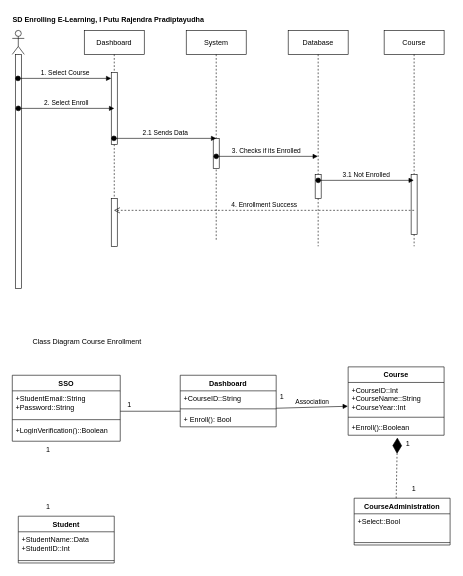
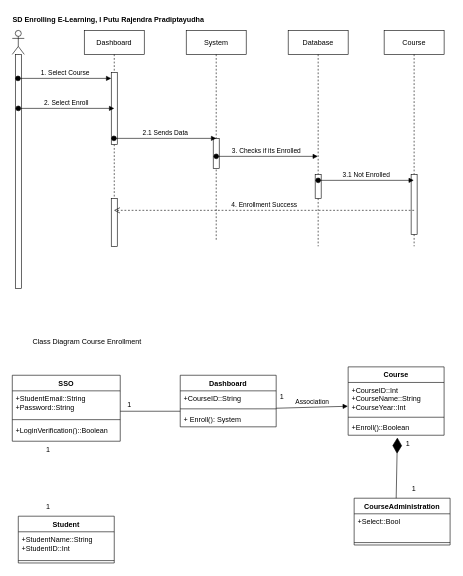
  <mxCell id="0" />
  <mxCell id="1" parent="0" />
  <mxCell id="2" value="" style="shape=umlLifeline;perimeter=lifelinePerimeter;whiteSpace=wrap;html=1;container=1;dropTarget=0;collapsible=0;recursiveResize=0;outlineConnect=0;portConstraint=eastwest;newEdgeStyle={&quot;curved&quot;:0,&quot;rounded&quot;:0};participant=umlActor;" parent="1" vertex="1"><mxGeometry x="20" y="50" width="20" height="430" as="geometry" /></mxCell>
  <mxCell id="3" value="" style="html=1;points=[[0,0,0,0,5],[0,1,0,0,-5],[1,0,0,0,5],[1,1,0,0,-5]];perimeter=orthogonalPerimeter;outlineConnect=0;targetShapes=umlLifeline;portConstraint=eastwest;newEdgeStyle={&quot;curved&quot;:0,&quot;rounded&quot;:0};" parent="2" vertex="1"><mxGeometry x="5" y="40" width="10" height="390" as="geometry" /></mxCell>
  <mxCell id="4" value="Dashboard" style="shape=umlLifeline;perimeter=lifelinePerimeter;whiteSpace=wrap;html=1;container=1;dropTarget=0;collapsible=0;recursiveResize=0;outlineConnect=0;portConstraint=eastwest;newEdgeStyle={&quot;curved&quot;:0,&quot;rounded&quot;:0};" parent="1" vertex="1"><mxGeometry x="140" y="50" width="100" height="360" as="geometry" /></mxCell>
  <mxCell id="5" value="" style="html=1;points=[[0,0,0,0,5],[0,1,0,0,-5],[1,0,0,0,5],[1,1,0,0,-5]];perimeter=orthogonalPerimeter;outlineConnect=0;targetShapes=umlLifeline;portConstraint=eastwest;newEdgeStyle={&quot;curved&quot;:0,&quot;rounded&quot;:0};" vertex="1" parent="4"><mxGeometry x="45" y="70" width="10" height="120" as="geometry" /></mxCell>
  <mxCell id="6" value="" style="html=1;points=[[0,0,0,0,5],[0,1,0,0,-5],[1,0,0,0,5],[1,1,0,0,-5]];perimeter=orthogonalPerimeter;outlineConnect=0;targetShapes=umlLifeline;portConstraint=eastwest;newEdgeStyle={&quot;curved&quot;:0,&quot;rounded&quot;:0};" vertex="1" parent="4"><mxGeometry x="45" y="280" width="10" height="80" as="geometry" /></mxCell>
  <mxCell id="7" value="System" style="shape=umlLifeline;perimeter=lifelinePerimeter;whiteSpace=wrap;html=1;container=1;dropTarget=0;collapsible=0;recursiveResize=0;outlineConnect=0;portConstraint=eastwest;newEdgeStyle={&quot;curved&quot;:0,&quot;rounded&quot;:0};" parent="1" vertex="1"><mxGeometry x="310" y="50" width="100" height="350" as="geometry" /></mxCell>
  <mxCell id="8" value="" style="html=1;points=[[0,0,0,0,5],[0,1,0,0,-5],[1,0,0,0,5],[1,1,0,0,-5]];perimeter=orthogonalPerimeter;outlineConnect=0;targetShapes=umlLifeline;portConstraint=eastwest;newEdgeStyle={&quot;curved&quot;:0,&quot;rounded&quot;:0};" vertex="1" parent="7"><mxGeometry x="45" y="180" width="10" height="50" as="geometry" /></mxCell>
  <mxCell id="9" value="Database" style="shape=umlLifeline;perimeter=lifelinePerimeter;whiteSpace=wrap;html=1;container=1;dropTarget=0;collapsible=0;recursiveResize=0;outlineConnect=0;portConstraint=eastwest;newEdgeStyle={&quot;curved&quot;:0,&quot;rounded&quot;:0};" parent="1" vertex="1"><mxGeometry x="480" y="50" width="100" height="360" as="geometry" /></mxCell>
  <mxCell id="10" value="" style="html=1;points=[[0,0,0,0,5],[0,1,0,0,-5],[1,0,0,0,5],[1,1,0,0,-5]];perimeter=orthogonalPerimeter;outlineConnect=0;targetShapes=umlLifeline;portConstraint=eastwest;newEdgeStyle={&quot;curved&quot;:0,&quot;rounded&quot;:0};" vertex="1" parent="9"><mxGeometry x="45" y="240" width="10" height="40" as="geometry" /></mxCell>
  <mxCell id="11" value="Course" style="shape=umlLifeline;perimeter=lifelinePerimeter;whiteSpace=wrap;html=1;container=1;dropTarget=0;collapsible=0;recursiveResize=0;outlineConnect=0;portConstraint=eastwest;newEdgeStyle={&quot;curved&quot;:0,&quot;rounded&quot;:0};" parent="1" vertex="1"><mxGeometry x="640" y="50" width="100" height="360" as="geometry" /></mxCell>
  <mxCell id="12" value="" style="html=1;points=[[0,0,0,0,5],[0,1,0,0,-5],[1,0,0,0,5],[1,1,0,0,-5]];perimeter=orthogonalPerimeter;outlineConnect=0;targetShapes=umlLifeline;portConstraint=eastwest;newEdgeStyle={&quot;curved&quot;:0,&quot;rounded&quot;:0};" vertex="1" parent="11"><mxGeometry x="45" y="240" width="10" height="100" as="geometry" /></mxCell>
  <mxCell id="13" value="1. Select Course" style="html=1;verticalAlign=bottom;startArrow=oval;startFill=1;endArrow=block;startSize=8;curved=0;rounded=0;" parent="1" edge="1" target="5"><mxGeometry width="60" relative="1" as="geometry"><mxPoint x="29.5" y="130" as="sourcePoint" /><mxPoint x="189.5" y="130" as="targetPoint" /></mxGeometry></mxCell>
  <mxCell id="14" value="2. Select Enroll" style="html=1;verticalAlign=bottom;startArrow=oval;startFill=1;endArrow=block;startSize=8;curved=0;rounded=0;" parent="1" edge="1"><mxGeometry width="60" relative="1" as="geometry"><mxPoint x="30" y="180" as="sourcePoint" /><mxPoint x="190" y="180" as="targetPoint" /><Array as="points"><mxPoint x="100" y="180" /></Array></mxGeometry></mxCell>
  <mxCell id="15" value="2.1 Sends Data" style="html=1;verticalAlign=bottom;startArrow=oval;startFill=1;endArrow=block;startSize=8;curved=0;rounded=0;" parent="1" edge="1" source="4"><mxGeometry width="60" relative="1" as="geometry"><mxPoint x="360" y="220" as="sourcePoint" /><mxPoint x="360" y="230" as="targetPoint" /></mxGeometry></mxCell>
  <mxCell id="16" value="SD Enrolling E-Learning, I Putu Rajendra Pradiptayudha" style="text;align=center;fontStyle=1;verticalAlign=middle;spacingLeft=3;spacingRight=3;strokeColor=none;rotatable=0;points=[[0,0.5],[1,0.5]];portConstraint=eastwest;html=1;" parent="1" vertex="1"><mxGeometry x="140" width="80" height="26" as="geometry" y="20" /></mxCell>
  <mxCell id="17" value="3. Checks if its Enrolled&amp;nbsp;" style="html=1;verticalAlign=bottom;startArrow=oval;startFill=1;endArrow=block;startSize=8;curved=0;rounded=0;" edge="1" parent="1" target="9"><mxGeometry width="60" relative="1" as="geometry"><mxPoint x="360" y="260" as="sourcePoint" /><mxPoint x="420" y="260" as="targetPoint" /></mxGeometry></mxCell>
  <mxCell id="18" value="3.1 Not Enrolled" style="html=1;verticalAlign=bottom;startArrow=oval;startFill=1;endArrow=block;startSize=8;curved=0;rounded=0;" edge="1" parent="1" target="11"><mxGeometry width="60" relative="1" as="geometry"><mxPoint x="530" y="300" as="sourcePoint" /><mxPoint x="590" y="300" as="targetPoint" /></mxGeometry></mxCell>
  <mxCell id="19" value="4. Enrollment Success" style="html=1;verticalAlign=bottom;endArrow=open;dashed=1;endSize=8;curved=0;rounded=0;" edge="1" parent="1" target="4"><mxGeometry relative="1" as="geometry"><mxPoint x="690" y="350" as="sourcePoint" /><mxPoint x="610" y="350" as="targetPoint" /></mxGeometry></mxCell>
  <mxCell id="20" value="" style="line;strokeWidth=1;rotatable=0;dashed=0;labelPosition=right;align=left;verticalAlign=middle;spacingTop=0;spacingLeft=6;points=[];portConstraint=eastwest;" vertex="1" parent="1"><mxGeometry x="200" y="680" width="100" height="10" as="geometry" /></mxCell>
  <mxCell id="21" value="1" style="text;html=1;align=center;verticalAlign=middle;resizable=0;points=[];autosize=1;strokeColor=none;fillColor=none;" vertex="1" parent="1"><mxGeometry x="200" y="660" width="30" height="30" as="geometry" /></mxCell>
  <mxCell id="22" value="1" style="text;html=1;align=center;verticalAlign=middle;whiteSpace=wrap;rounded=0;" vertex="1" parent="1"><mxGeometry x="440" y="646" width="60" height="30" as="geometry" /></mxCell>
  <mxCell id="23" value="CourseAdministration" style="swimlane;fontStyle=1;align=center;verticalAlign=top;childLayout=stackLayout;horizontal=1;startSize=26;horizontalStack=0;resizeParent=1;resizeParentMax=0;resizeLast=0;collapsible=1;marginBottom=0;whiteSpace=wrap;html=1;" vertex="1" parent="1"><mxGeometry x="590" y="830" width="160" height="78" as="geometry" /></mxCell>
  <mxCell id="24" value="&lt;div&gt;+Select::Bool&lt;/div&gt;" style="text;strokeColor=none;fillColor=none;align=left;verticalAlign=top;spacingLeft=4;spacingRight=4;overflow=hidden;rotatable=0;points=[[0,0.5],[1,0.5]];portConstraint=eastwest;whiteSpace=wrap;html=1;" vertex="1" parent="23"><mxGeometry y="26" width="160" height="44" as="geometry" /></mxCell>
  <mxCell id="25" value="" style="line;strokeWidth=1;fillColor=none;align=left;verticalAlign=middle;spacingTop=-1;spacingLeft=3;spacingRight=3;rotatable=0;labelPosition=right;points=[];portConstraint=eastwest;strokeColor=inherit;" vertex="1" parent="23"><mxGeometry y="70" width="160" height="8" as="geometry" /></mxCell>
  <mxCell id="26" value="SSO" style="swimlane;fontStyle=1;align=center;verticalAlign=top;childLayout=stackLayout;horizontal=1;startSize=26;horizontalStack=0;resizeParent=1;resizeParentMax=0;resizeLast=0;collapsible=1;marginBottom=0;whiteSpace=wrap;html=1;" vertex="1" parent="1"><mxGeometry x="20" y="625" width="180" height="110" as="geometry" /></mxCell>
  <mxCell id="27" value="+StudentEmail::String&lt;div&gt;+Password::String&lt;/div&gt;" style="text;strokeColor=none;fillColor=none;align=left;verticalAlign=top;spacingLeft=4;spacingRight=4;overflow=hidden;rotatable=0;points=[[0,0.5],[1,0.5]];portConstraint=eastwest;whiteSpace=wrap;html=1;" vertex="1" parent="26"><mxGeometry y="26" width="180" height="44" as="geometry" /></mxCell>
  <mxCell id="28" value="" style="line;strokeWidth=1;fillColor=none;align=left;verticalAlign=middle;spacingTop=-1;spacingLeft=3;spacingRight=3;rotatable=0;labelPosition=right;points=[];portConstraint=eastwest;strokeColor=inherit;" vertex="1" parent="26"><mxGeometry y="70" width="180" height="8" as="geometry" /></mxCell>
  <mxCell id="29" value="+LoginVerification()::Boolean" style="text;strokeColor=none;fillColor=none;align=left;verticalAlign=top;spacingLeft=4;spacingRight=4;overflow=hidden;rotatable=0;points=[[0,0.5],[1,0.5]];portConstraint=eastwest;whiteSpace=wrap;html=1;" vertex="1" parent="26"><mxGeometry y="78" width="180" height="32" as="geometry" /></mxCell>
  <mxCell id="30" value="Student" style="swimlane;fontStyle=1;align=center;verticalAlign=top;childLayout=stackLayout;horizontal=1;startSize=26;horizontalStack=0;resizeParent=1;resizeParentMax=0;resizeLast=0;collapsible=1;marginBottom=0;whiteSpace=wrap;html=1;" vertex="1" parent="1"><mxGeometry x="30" y="860" width="160" height="78" as="geometry" /></mxCell>
- <mxCell id="31" value="+StudentName::Data&lt;div&gt;+StudentID::Int&lt;br&gt;&lt;div&gt;&lt;br&gt;&lt;/div&gt;&lt;/div&gt;" style="text;strokeColor=none;fillColor=none;align=left;verticalAlign=top;spacingLeft=4;spacingRight=4;overflow=hidden;rotatable=0;points=[[0,0.5],[1,0.5]];portConstraint=eastwest;whiteSpace=wrap;html=1;" vertex="1" parent="30"><mxGeometry y="26" width="160" height="44" as="geometry" /></mxCell>
+ <mxCell id="31" value="+StudentName::String&lt;div&gt;+StudentID::Int&lt;br&gt;&lt;div&gt;&lt;br&gt;&lt;/div&gt;&lt;/div&gt;" style="text;strokeColor=none;fillColor=none;align=left;verticalAlign=top;spacingLeft=4;spacingRight=4;overflow=hidden;rotatable=0;points=[[0,0.5],[1,0.5]];portConstraint=eastwest;whiteSpace=wrap;html=1;" vertex="1" parent="30"><mxGeometry y="26" width="160" height="44" as="geometry" /></mxCell>
  <mxCell id="32" value="" style="line;strokeWidth=1;fillColor=none;align=left;verticalAlign=middle;spacingTop=-1;spacingLeft=3;spacingRight=3;rotatable=0;labelPosition=right;points=[];portConstraint=eastwest;strokeColor=inherit;" vertex="1" parent="30"><mxGeometry y="70" width="160" height="8" as="geometry" /></mxCell>
  <mxCell id="33" value="1" style="text;html=1;align=center;verticalAlign=middle;whiteSpace=wrap;rounded=0;" vertex="1" parent="1"><mxGeometry x="50" y="735" width="60" height="30" as="geometry" /></mxCell>
  <mxCell id="34" value="1" style="text;html=1;align=center;verticalAlign=middle;whiteSpace=wrap;rounded=0;" vertex="1" parent="1"><mxGeometry x="50" y="830" width="60" height="30" as="geometry" /></mxCell>
  <mxCell id="35" value="Course" style="swimlane;fontStyle=1;align=center;verticalAlign=top;childLayout=stackLayout;horizontal=1;startSize=26;horizontalStack=0;resizeParent=1;resizeParentMax=0;resizeLast=0;collapsible=1;marginBottom=0;whiteSpace=wrap;html=1;" vertex="1" parent="1"><mxGeometry x="580" y="611" width="160" height="114" as="geometry" /></mxCell>
  <mxCell id="36" value="+CourseID::Int&lt;div&gt;+CourseName::String&lt;br&gt;+CourseYear::Int&lt;/div&gt;" style="text;strokeColor=none;fillColor=none;align=left;verticalAlign=top;spacingLeft=4;spacingRight=4;overflow=hidden;rotatable=0;points=[[0,0.5],[1,0.5]];portConstraint=eastwest;whiteSpace=wrap;html=1;" vertex="1" parent="35"><mxGeometry y="26" width="160" height="54" as="geometry" /></mxCell>
  <mxCell id="37" value="" style="line;strokeWidth=1;fillColor=none;align=left;verticalAlign=middle;spacingTop=-1;spacingLeft=3;spacingRight=3;rotatable=0;labelPosition=right;points=[];portConstraint=eastwest;strokeColor=inherit;" vertex="1" parent="35"><mxGeometry y="80" width="160" height="8" as="geometry" /></mxCell>
  <mxCell id="38" value="+Enroll()::Boolean" style="text;strokeColor=none;fillColor=none;align=left;verticalAlign=top;spacingLeft=4;spacingRight=4;overflow=hidden;rotatable=0;points=[[0,0.5],[1,0.5]];portConstraint=eastwest;whiteSpace=wrap;html=1;" vertex="1" parent="35"><mxGeometry y="88" width="160" height="26" as="geometry" /></mxCell>
- <mxCell id="39" value="" style="endArrow=diamondThin;endFill=1;endSize=24;html=1;rounded=0;exitX=0.438;exitY=0;exitDx=0;exitDy=0;exitPerimeter=0;entryX=0.513;entryY=1.15;entryDx=0;entryDy=0;entryPerimeter=0;dashed=1;" edge="1" parent="1" source="23" target="38"><mxGeometry width="160" relative="1" as="geometry"><mxPoint x="111" y="870" as="sourcePoint" /><mxPoint x="112" y="747" as="targetPoint" /><Array as="points" /></mxGeometry></mxCell>
+ <mxCell id="39" value="" style="endArrow=diamondThin;endFill=1;endSize=24;html=1;rounded=0;exitX=0.438;exitY=0;exitDx=0;exitDy=0;exitPerimeter=0;entryX=0.513;entryY=1.15;entryDx=0;entryDy=0;entryPerimeter=0;" edge="1" parent="1" source="23" target="38"><mxGeometry width="160" relative="1" as="geometry"><mxPoint x="111" y="870" as="sourcePoint" /><mxPoint x="112" y="747" as="targetPoint" /><Array as="points" /></mxGeometry></mxCell>
  <mxCell id="40" value="1" style="text;html=1;align=center;verticalAlign=middle;whiteSpace=wrap;rounded=0;" vertex="1" parent="1"><mxGeometry x="660" y="800" width="60" height="30" as="geometry" /></mxCell>
  <mxCell id="41" value="1" style="text;html=1;align=center;verticalAlign=middle;whiteSpace=wrap;rounded=0;" vertex="1" parent="1"><mxGeometry x="650" y="725" width="60" height="30" as="geometry" /></mxCell>
  <mxCell id="42" value="Class Diagram Course Enrollment" style="text;html=1;align=center;verticalAlign=middle;whiteSpace=wrap;rounded=0;" vertex="1" parent="1"><mxGeometry x="50" y="540" width="190" height="60" as="geometry" /></mxCell>
  <mxCell id="43" value="Dashboard" style="swimlane;fontStyle=1;align=center;verticalAlign=top;childLayout=stackLayout;horizontal=1;startSize=26;horizontalStack=0;resizeParent=1;resizeParentMax=0;resizeLast=0;collapsible=1;marginBottom=0;whiteSpace=wrap;html=1;" vertex="1" parent="1"><mxGeometry x="300" y="625" width="160" height="86" as="geometry" /></mxCell>
  <mxCell id="44" value="+CourseID::String" style="text;strokeColor=none;fillColor=none;align=left;verticalAlign=top;spacingLeft=4;spacingRight=4;overflow=hidden;rotatable=0;points=[[0,0.5],[1,0.5]];portConstraint=eastwest;whiteSpace=wrap;html=1;" vertex="1" parent="43"><mxGeometry y="26" width="160" height="26" as="geometry" /></mxCell>
  <mxCell id="45" value="" style="line;strokeWidth=1;fillColor=none;align=left;verticalAlign=middle;spacingTop=-1;spacingLeft=3;spacingRight=3;rotatable=0;labelPosition=right;points=[];portConstraint=eastwest;strokeColor=inherit;" vertex="1" parent="43"><mxGeometry y="52" width="160" height="8" as="geometry" /></mxCell>
- <mxCell id="46" value="+ Enroll(): Bool" style="text;strokeColor=none;fillColor=none;align=left;verticalAlign=top;spacingLeft=4;spacingRight=4;overflow=hidden;rotatable=0;points=[[0,0.5],[1,0.5]];portConstraint=eastwest;whiteSpace=wrap;html=1;" vertex="1" parent="43"><mxGeometry y="60" width="160" height="26" as="geometry" /></mxCell>
+ <mxCell id="46" value="+ Enroll(): System" style="text;strokeColor=none;fillColor=none;align=left;verticalAlign=top;spacingLeft=4;spacingRight=4;overflow=hidden;rotatable=0;points=[[0,0.5],[1,0.5]];portConstraint=eastwest;whiteSpace=wrap;html=1;" vertex="1" parent="43"><mxGeometry y="60" width="160" height="26" as="geometry" /></mxCell>
  <mxCell id="47" value="Association" style="html=1;verticalAlign=bottom;endArrow=block;curved=0;rounded=0;entryX=-0.003;entryY=0.735;entryDx=0;entryDy=0;entryPerimeter=0;" edge="1" parent="1" target="36"><mxGeometry width="80" relative="1" as="geometry"><mxPoint x="460" y="680" as="sourcePoint" /><mxPoint x="520" y="680" as="targetPoint" /></mxGeometry></mxCell>
